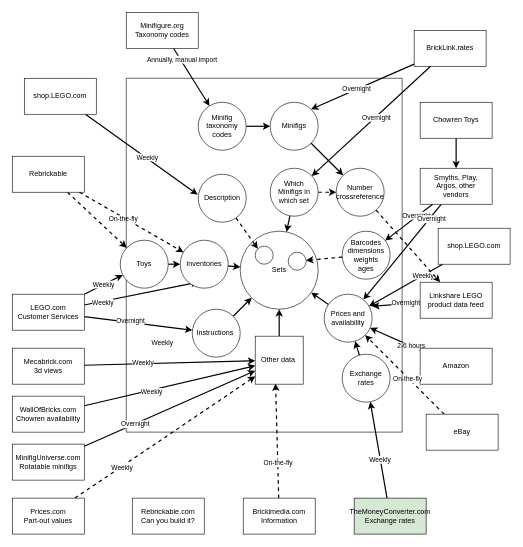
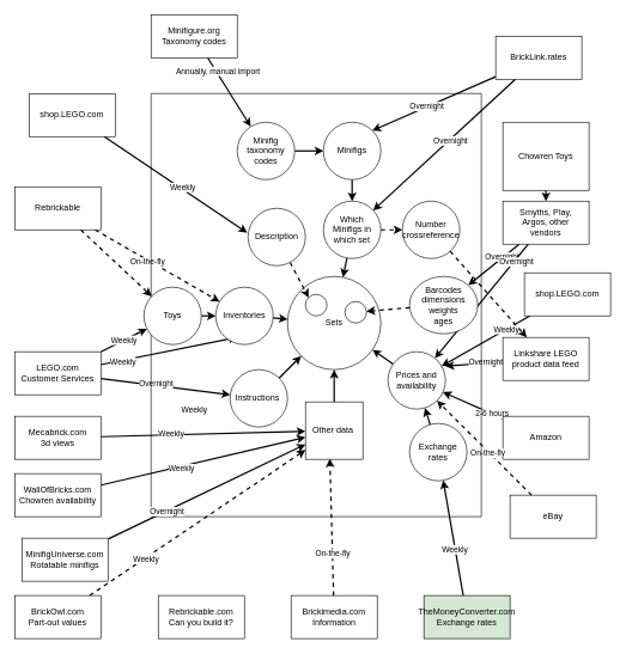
  <mxCell id="0" />
  <mxCell id="1" parent="0" />
  <mxCell id="2" style="edgeStyle=none;rounded=0;orthogonalLoop=1;jettySize=auto;html=1;strokeWidth=2;" edge="1" parent="1" source="4" target="60"><mxGeometry relative="1" as="geometry" /></mxCell>
  <mxCell id="3" value="Annually, manual import" style="edgeLabel;html=1;align=center;verticalAlign=middle;resizable=0;points=[];" vertex="1" connectable="0" parent="2"><mxGeometry x="-0.594" y="2" relative="1" as="geometry"><mxPoint as="offset" /></mxGeometry></mxCell>
  <mxCell id="4" value="Minifigure.org&lt;br&gt;Taxonomy codes" style="rounded=0;whiteSpace=wrap;html=1;" vertex="1" parent="1"><mxGeometry x="210" y="20" width="120" height="60" as="geometry" /></mxCell>
  <mxCell id="5" style="rounded=0;orthogonalLoop=1;jettySize=auto;html=1;entryX=-0.012;entryY=0.425;entryDx=0;entryDy=0;entryPerimeter=0;strokeWidth=2;" edge="1" parent="1" source="7" target="75"><mxGeometry relative="1" as="geometry" /></mxCell>
  <mxCell id="6" value="Weekly" style="edgeLabel;html=1;align=center;verticalAlign=middle;resizable=0;points=[];" vertex="1" connectable="0" parent="5"><mxGeometry x="0.085" y="2" relative="1" as="geometry"><mxPoint as="offset" /></mxGeometry></mxCell>
  <mxCell id="7" value="shop.LEGO.com" style="rounded=0;whiteSpace=wrap;html=1;" vertex="1" parent="1"><mxGeometry x="40" y="130" width="120" height="60" as="geometry" /></mxCell>
  <mxCell id="8" style="edgeStyle=none;rounded=0;orthogonalLoop=1;jettySize=auto;html=1;dashed=1;strokeWidth=2;" edge="1" parent="1" source="11" target="77"><mxGeometry relative="1" as="geometry" /></mxCell>
  <mxCell id="9" value="On-the-fly" style="edgeLabel;html=1;align=center;verticalAlign=middle;resizable=0;points=[];" vertex="1" connectable="0" parent="8"><mxGeometry x="-0.152" y="-2" relative="1" as="geometry"><mxPoint as="offset" /></mxGeometry></mxCell>
  <mxCell id="10" style="edgeStyle=none;rounded=0;orthogonalLoop=1;jettySize=auto;html=1;dashed=1;strokeWidth=2;" edge="1" parent="1" source="11" target="79"><mxGeometry relative="1" as="geometry" /></mxCell>
  <mxCell id="11" value="Rebrickable" style="rounded=0;whiteSpace=wrap;html=1;" vertex="1" parent="1"><mxGeometry y="260" width="120" height="60" as="geometry" x="20" /></mxCell>
  <mxCell id="12" style="edgeStyle=none;rounded=0;orthogonalLoop=1;jettySize=auto;html=1;entryX=1;entryY=0;entryDx=0;entryDy=0;strokeWidth=2;" edge="1" parent="1" source="16" target="62"><mxGeometry relative="1" as="geometry" /></mxCell>
  <mxCell id="13" value="Overnight" style="edgeLabel;html=1;align=center;verticalAlign=middle;resizable=0;points=[];" vertex="1" connectable="0" parent="12"><mxGeometry x="0.117" y="-1" relative="1" as="geometry"><mxPoint as="offset" /></mxGeometry></mxCell>
  <mxCell id="14" style="edgeStyle=none;rounded=0;orthogonalLoop=1;jettySize=auto;html=1;strokeWidth=2;" edge="1" parent="1" source="16" target="65"><mxGeometry relative="1" as="geometry" /></mxCell>
  <mxCell id="15" value="Overnight" style="edgeLabel;html=1;align=center;verticalAlign=middle;resizable=0;points=[];" vertex="1" connectable="0" parent="14"><mxGeometry x="-0.07" y="1" relative="1" as="geometry"><mxPoint as="offset" /></mxGeometry></mxCell>
  <mxCell id="16" value="BrickLink.rates" style="rounded=0;whiteSpace=wrap;html=1;" vertex="1" parent="1"><mxGeometry x="690" y="50" width="120" height="60" as="geometry" /></mxCell>
  <mxCell id="17" style="edgeStyle=none;rounded=0;orthogonalLoop=1;jettySize=auto;html=1;strokeWidth=2;" edge="1" parent="1" source="18" target="23"><mxGeometry relative="1" as="geometry" /></mxCell>
- <mxCell id="18" value="Chowren Toys" style="rounded=0;whiteSpace=wrap;html=1;" vertex="1" parent="1"><mxGeometry x="700" y="170" width="120" height="60" as="geometry" /></mxCell>
+ <mxCell id="18" value="Chowren Toys" style="rounded=0;whiteSpace=wrap;html=1;" vertex="1" parent="1"><mxGeometry x="700" y="170" width="120" height="95" as="geometry" /></mxCell>
  <mxCell id="19" style="edgeStyle=none;rounded=0;orthogonalLoop=1;jettySize=auto;html=1;strokeWidth=2;" edge="1" parent="1" source="23" target="68"><mxGeometry relative="1" as="geometry" /></mxCell>
  <mxCell id="20" value="Overnight" style="edgeLabel;html=1;align=center;verticalAlign=middle;resizable=0;points=[];" vertex="1" connectable="0" parent="19"><mxGeometry x="-0.343" y="-2" relative="1" as="geometry"><mxPoint as="offset" /></mxGeometry></mxCell>
  <mxCell id="21" style="edgeStyle=none;rounded=0;orthogonalLoop=1;jettySize=auto;html=1;strokeWidth=2;" edge="1" parent="1" source="23" target="70"><mxGeometry relative="1" as="geometry" /></mxCell>
  <mxCell id="22" value="Overnight" style="edgeLabel;html=1;align=center;verticalAlign=middle;resizable=0;points=[];" vertex="1" connectable="0" parent="21"><mxGeometry x="-0.706" y="2" relative="1" as="geometry"><mxPoint as="offset" /></mxGeometry></mxCell>
  <mxCell id="23" value="Smyths, Play, &lt;br/&gt;Argos, other &lt;br/&gt;vendors" style="rounded=0;whiteSpace=wrap;html=1;" vertex="1" parent="1"><mxGeometry x="700" y="280" width="120" height="60" as="geometry" /></mxCell>
  <mxCell id="24" style="edgeStyle=none;rounded=0;orthogonalLoop=1;jettySize=auto;html=1;strokeWidth=2;" edge="1" parent="1" source="26" target="70"><mxGeometry relative="1" as="geometry" /></mxCell>
  <mxCell id="25" value="Weekly" style="edgeLabel;html=1;align=center;verticalAlign=middle;resizable=0;points=[];" vertex="1" connectable="0" parent="24"><mxGeometry x="-0.464" relative="1" as="geometry"><mxPoint as="offset" /></mxGeometry></mxCell>
  <mxCell id="26" value="shop.LEGO.com" style="rounded=0;whiteSpace=wrap;html=1;" vertex="1" parent="1"><mxGeometry x="730" y="380" width="120" height="60" as="geometry" /></mxCell>
  <mxCell id="27" style="edgeStyle=none;rounded=0;orthogonalLoop=1;jettySize=auto;html=1;entryX=1;entryY=0.25;entryDx=0;entryDy=0;entryPerimeter=0;strokeWidth=2;" edge="1" parent="1" source="29" target="70"><mxGeometry relative="1" as="geometry" /></mxCell>
  <mxCell id="28" value="Overnight" style="edgeLabel;html=1;align=center;verticalAlign=middle;resizable=0;points=[];" vertex="1" connectable="0" parent="27"><mxGeometry x="-0.39" y="-3" relative="1" as="geometry"><mxPoint as="offset" /></mxGeometry></mxCell>
  <mxCell id="29" value="Linkshare LEGO &lt;br/&gt;product data feed" style="rounded=0;whiteSpace=wrap;html=1;" vertex="1" parent="1"><mxGeometry x="700" y="470" width="120" height="60" as="geometry" /></mxCell>
  <mxCell id="30" style="edgeStyle=none;rounded=0;orthogonalLoop=1;jettySize=auto;html=1;strokeWidth=2;" edge="1" parent="1" source="32" target="70"><mxGeometry relative="1" as="geometry" /></mxCell>
  <mxCell id="31" value="2-6 hours" style="edgeLabel;html=1;align=center;verticalAlign=middle;resizable=0;points=[];" vertex="1" connectable="0" parent="30"><mxGeometry x="-0.626" relative="1" as="geometry"><mxPoint as="offset" /></mxGeometry></mxCell>
  <mxCell id="32" value="Amazon" style="rounded=0;whiteSpace=wrap;html=1;" vertex="1" parent="1"><mxGeometry x="700" y="580" width="120" height="60" as="geometry" /></mxCell>
  <mxCell id="33" style="edgeStyle=none;rounded=0;orthogonalLoop=1;jettySize=auto;html=1;dashed=1;strokeWidth=2;" edge="1" parent="1" source="35" target="70"><mxGeometry relative="1" as="geometry" /></mxCell>
  <mxCell id="34" value="On-the-fly" style="edgeLabel;html=1;align=center;verticalAlign=middle;resizable=0;points=[];" vertex="1" connectable="0" parent="33"><mxGeometry x="-0.099" y="3" relative="1" as="geometry"><mxPoint y="-1" as="offset" /></mxGeometry></mxCell>
  <mxCell id="35" value="eBay" style="rounded=0;whiteSpace=wrap;html=1;" vertex="1" parent="1"><mxGeometry x="710" y="690" width="120" height="60" as="geometry" /></mxCell>
  <mxCell id="36" value="Weekly" style="edgeStyle=none;rounded=0;orthogonalLoop=1;jettySize=auto;html=1;strokeWidth=2;" edge="1" parent="1" source="41" target="79"><mxGeometry relative="1" as="geometry" /></mxCell>
  <mxCell id="37" style="edgeStyle=none;rounded=0;orthogonalLoop=1;jettySize=auto;html=1;entryX=0.375;entryY=0.875;entryDx=0;entryDy=0;entryPerimeter=0;strokeWidth=2;" edge="1" parent="1" source="41" target="77"><mxGeometry relative="1" as="geometry" /></mxCell>
  <mxCell id="38" value="Weekly" style="edgeLabel;html=1;align=center;verticalAlign=middle;resizable=0;points=[];" vertex="1" connectable="0" parent="37"><mxGeometry x="-0.683" y="-2" relative="1" as="geometry"><mxPoint as="offset" /></mxGeometry></mxCell>
  <mxCell id="39" style="edgeStyle=none;rounded=0;orthogonalLoop=1;jettySize=auto;html=1;strokeWidth=2;" edge="1" parent="1" source="41" target="81"><mxGeometry relative="1" as="geometry" /></mxCell>
  <mxCell id="40" value="Overnight" style="edgeLabel;html=1;align=center;verticalAlign=middle;resizable=0;points=[];" vertex="1" connectable="0" parent="39"><mxGeometry x="-0.152" y="2" relative="1" as="geometry"><mxPoint y="-1" as="offset" /></mxGeometry></mxCell>
  <mxCell id="41" value="LEGO.com &lt;br/&gt;Customer Services" style="rounded=0;whiteSpace=wrap;html=1;" vertex="1" parent="1"><mxGeometry y="490" width="120" height="60" as="geometry" x="20" /></mxCell>
  <mxCell id="42" style="edgeStyle=none;rounded=0;orthogonalLoop=1;jettySize=auto;html=1;strokeWidth=2;" edge="1" parent="1" source="44" target="83"><mxGeometry relative="1" as="geometry" /></mxCell>
  <mxCell id="43" value="Weekly" style="edgeLabel;html=1;align=center;verticalAlign=middle;resizable=0;points=[];" vertex="1" connectable="0" parent="42"><mxGeometry x="-0.313" y="1" relative="1" as="geometry"><mxPoint as="offset" /></mxGeometry></mxCell>
  <mxCell id="44" value="Mecabrick.com&lt;br/&gt;3d views" style="rounded=0;whiteSpace=wrap;html=1;" vertex="1" parent="1"><mxGeometry y="580" width="120" height="60" as="geometry" x="20" /></mxCell>
  <mxCell id="45" style="edgeStyle=none;rounded=0;orthogonalLoop=1;jettySize=auto;html=1;strokeWidth=2;dashed=1;" edge="1" parent="1" source="47" target="83"><mxGeometry relative="1" as="geometry" /></mxCell>
  <mxCell id="46" value="Weekly" style="edgeLabel;html=1;align=center;verticalAlign=middle;resizable=0;points=[];" vertex="1" connectable="0" parent="45"><mxGeometry x="-0.486" y="-1" relative="1" as="geometry"><mxPoint as="offset" /></mxGeometry></mxCell>
- <mxCell id="47" value="Prices.com&lt;br/&gt;Part-out values" style="rounded=0;whiteSpace=wrap;html=1;" vertex="1" parent="1"><mxGeometry y="830" width="120" height="60" as="geometry" x="20" /></mxCell>
+ <mxCell id="47" value="BrickOwl.com&lt;br/&gt;Part-out values" style="rounded=0;whiteSpace=wrap;html=1;" vertex="1" parent="1"><mxGeometry y="830" width="120" height="60" as="geometry" x="20" /></mxCell>
  <mxCell id="48" style="edgeStyle=none;rounded=0;orthogonalLoop=1;jettySize=auto;html=1;strokeWidth=2;" edge="1" parent="1" source="50" target="83"><mxGeometry relative="1" as="geometry" /></mxCell>
  <mxCell id="49" value="Weekly" style="edgeLabel;html=1;align=center;verticalAlign=middle;resizable=0;points=[];" vertex="1" connectable="0" parent="48"><mxGeometry x="-0.224" y="-3" relative="1" as="geometry"><mxPoint as="offset" /></mxGeometry></mxCell>
  <mxCell id="50" value="WallOfBricks.com&lt;br/&gt;Chowren availability" style="rounded=0;whiteSpace=wrap;html=1;" vertex="1" parent="1"><mxGeometry y="660" width="120" height="60" as="geometry" x="20" /></mxCell>
  <mxCell id="51" value="Rebrickable.com&lt;br/&gt;Can you build it?" style="rounded=0;whiteSpace=wrap;html=1;" vertex="1" parent="1"><mxGeometry x="220" y="830" width="120" height="60" as="geometry" /></mxCell>
  <mxCell id="52" style="edgeStyle=none;rounded=0;orthogonalLoop=1;jettySize=auto;html=1;entryX=0.425;entryY=0.988;entryDx=0;entryDy=0;entryPerimeter=0;dashed=1;strokeWidth=2;" edge="1" parent="1" source="54" target="83"><mxGeometry relative="1" as="geometry" /></mxCell>
  <mxCell id="53" value="On-the-fly" style="edgeLabel;html=1;align=center;verticalAlign=middle;resizable=0;points=[];" vertex="1" connectable="0" parent="52"><mxGeometry x="-0.385" relative="1" as="geometry"><mxPoint as="offset" /></mxGeometry></mxCell>
  <mxCell id="54" value="Brickimedia.com&lt;br/&gt;Information" style="rounded=0;whiteSpace=wrap;html=1;" vertex="1" parent="1"><mxGeometry x="405" y="830" width="120" height="60" as="geometry" /></mxCell>
  <mxCell id="55" style="edgeStyle=none;rounded=0;orthogonalLoop=1;jettySize=auto;html=1;strokeWidth=2;" edge="1" parent="1" source="57" target="72"><mxGeometry relative="1" as="geometry" /></mxCell>
  <mxCell id="56" value="Weekly" style="edgeLabel;html=1;align=center;verticalAlign=middle;resizable=0;points=[];" vertex="1" connectable="0" parent="55"><mxGeometry x="-0.195" y="1" relative="1" as="geometry"><mxPoint as="offset" /></mxGeometry></mxCell>
  <mxCell id="57" value="TheMoneyConverter.com&lt;br/&gt;Exchange rates" style="rounded=0;whiteSpace=wrap;html=1;fillColor=#d5e8d4;" vertex="1" parent="1"><mxGeometry x="590" y="830" width="120" height="60" as="geometry" /></mxCell>
  <mxCell id="58" value="" style="swimlane;startSize=0;rounded=0;" vertex="1" parent="1"><mxGeometry x="210" y="130" width="460" height="590" as="geometry"><mxRectangle x="190" y="130" width="50" height="40" as="alternateBounds" /></mxGeometry></mxCell>
  <mxCell id="59" value="" style="edgeStyle=none;rounded=0;orthogonalLoop=1;jettySize=auto;html=1;strokeWidth=2;" edge="1" parent="58" source="60" target="62"><mxGeometry relative="1" as="geometry" /></mxCell>
  <mxCell id="60" value="Minifig &lt;br/&gt;taxonomy &lt;br/&gt;codes" style="ellipse;whiteSpace=wrap;html=1;aspect=fixed;rounded=0;" vertex="1" parent="58"><mxGeometry x="120" y="40" width="80" height="80" as="geometry" /></mxCell>
- <mxCell id="61" value="" style="edgeStyle=none;rounded=0;orthogonalLoop=1;jettySize=auto;html=1;strokeWidth=2;" edge="1" parent="58" source="62" target="67"><mxGeometry relative="1" as="geometry" /></mxCell>
+ <mxCell id="61" value="" style="edgeStyle=none;rounded=0;orthogonalLoop=1;jettySize=auto;html=1;strokeWidth=2;" edge="1" parent="58" source="62" target="65"><mxGeometry relative="1" as="geometry" /></mxCell>
  <mxCell id="62" value="Minifigs" style="ellipse;whiteSpace=wrap;html=1;aspect=fixed;rounded=0;" vertex="1" parent="58"><mxGeometry x="240" y="40" width="80" height="80" as="geometry" /></mxCell>
  <mxCell id="63" value="" style="edgeStyle=none;rounded=0;orthogonalLoop=1;jettySize=auto;html=1;strokeWidth=2;dashed=1;" edge="1" parent="58" source="65" target="67"><mxGeometry relative="1" as="geometry" /></mxCell>
  <mxCell id="64" value="" style="edgeStyle=none;rounded=0;orthogonalLoop=1;jettySize=auto;html=1;strokeWidth=2;" edge="1" parent="58" source="65" target="73"><mxGeometry relative="1" as="geometry" /></mxCell>
  <mxCell id="65" value="Which &lt;br/&gt;Minifigs in &lt;br/&gt;which set" style="ellipse;whiteSpace=wrap;html=1;aspect=fixed;rounded=0;" vertex="1" parent="58"><mxGeometry x="240" y="150" width="80" height="80" as="geometry" /></mxCell>
  <mxCell id="66" style="edgeStyle=none;rounded=0;orthogonalLoop=1;jettySize=auto;html=1;dashed=1;strokeWidth=2;" edge="1" parent="58" source="67" target="29"><mxGeometry relative="1" as="geometry" /></mxCell>
  <mxCell id="67" value="Number &lt;br/&gt;crossreference" style="ellipse;whiteSpace=wrap;html=1;aspect=fixed;rounded=0;" vertex="1" parent="58"><mxGeometry x="350" y="150" width="80" height="80" as="geometry" /></mxCell>
- <mxCell id="68" value="Barcodes &lt;br/&gt;dimensions &lt;br/&gt;weights&lt;br/&gt;ages" style="ellipse;whiteSpace=wrap;html=1;aspect=fixed;rounded=0;" vertex="1" parent="58"><mxGeometry x="360" y="255" width="80" height="80" as="geometry" /></mxCell>
+ <mxCell id="68" value="Barcodes &lt;br/&gt;dimensions &lt;br/&gt;weights&lt;br/&gt;ages" style="ellipse;whiteSpace=wrap;html=1;aspect=fixed;rounded=0;" vertex="1" parent="58"><mxGeometry x="360" y="255" width="95" height="80" as="geometry" /></mxCell>
  <mxCell id="69" style="edgeStyle=none;rounded=0;orthogonalLoop=1;jettySize=auto;html=1;strokeWidth=2;" edge="1" parent="58" source="70" target="73"><mxGeometry relative="1" as="geometry" /></mxCell>
  <mxCell id="70" value="Prices and &lt;br/&gt;availability" style="ellipse;whiteSpace=wrap;html=1;aspect=fixed;rounded=0;" vertex="1" parent="58"><mxGeometry x="330" y="360" width="80" height="80" as="geometry" /></mxCell>
  <mxCell id="71" style="edgeStyle=none;rounded=0;orthogonalLoop=1;jettySize=auto;html=1;strokeWidth=2;" edge="1" parent="58" source="72" target="70"><mxGeometry relative="1" as="geometry" /></mxCell>
  <mxCell id="72" value="Exchange &lt;br/&gt;rates" style="ellipse;whiteSpace=wrap;html=1;aspect=fixed;rounded=0;" vertex="1" parent="58"><mxGeometry x="360" y="460" width="80" height="80" as="geometry" /></mxCell>
  <mxCell id="73" value="Sets" style="ellipse;whiteSpace=wrap;html=1;aspect=fixed;rounded=0;" vertex="1" parent="58"><mxGeometry x="190" y="255" width="130" height="130" as="geometry" /></mxCell>
  <mxCell id="74" style="edgeStyle=none;rounded=0;orthogonalLoop=1;jettySize=auto;html=1;dashed=1;strokeWidth=2;entryX=0;entryY=0;entryDx=0;entryDy=0;" edge="1" parent="58" source="75" target="84"><mxGeometry relative="1" as="geometry" /></mxCell>
- <mxCell id="75" value="Description" style="ellipse;whiteSpace=wrap;html=1;aspect=fixed;rounded=0;" vertex="1" parent="58"><mxGeometry x="120" y="160" width="80" height="80" as="geometry" /></mxCell>
+ <mxCell id="75" value="Description" style="ellipse;whiteSpace=wrap;html=1;aspect=fixed;rounded=0;" vertex="1" parent="58"><mxGeometry x="135" y="160" width="80" height="80" as="geometry" /></mxCell>
  <mxCell id="76" value="" style="edgeStyle=none;rounded=0;orthogonalLoop=1;jettySize=auto;html=1;strokeWidth=2;" edge="1" parent="58" source="77" target="73"><mxGeometry relative="1" as="geometry" /></mxCell>
  <mxCell id="77" value="Inventories" style="ellipse;whiteSpace=wrap;html=1;aspect=fixed;rounded=0;" vertex="1" parent="58"><mxGeometry x="90" y="270" width="80" height="80" as="geometry" /></mxCell>
  <mxCell id="78" value="" style="edgeStyle=none;rounded=0;orthogonalLoop=1;jettySize=auto;html=1;strokeWidth=2;" edge="1" parent="58" source="79" target="77"><mxGeometry relative="1" as="geometry" /></mxCell>
  <mxCell id="79" value="Toys" style="ellipse;whiteSpace=wrap;html=1;aspect=fixed;rounded=0;" vertex="1" parent="58"><mxGeometry x="-10" y="270" width="80" height="80" as="geometry" /></mxCell>
  <mxCell id="80" style="edgeStyle=none;rounded=0;orthogonalLoop=1;jettySize=auto;html=1;strokeWidth=2;" edge="1" parent="58" source="81" target="73"><mxGeometry relative="1" as="geometry" /></mxCell>
  <mxCell id="81" value="Instructions&amp;nbsp;" style="ellipse;whiteSpace=wrap;html=1;aspect=fixed;rounded=0;" vertex="1" parent="58"><mxGeometry x="110" y="385" width="80" height="80" as="geometry" /></mxCell>
  <mxCell id="82" style="edgeStyle=none;rounded=0;orthogonalLoop=1;jettySize=auto;html=1;entryX=0.5;entryY=1;entryDx=0;entryDy=0;strokeWidth=2;" edge="1" parent="58" source="83" target="73"><mxGeometry relative="1" as="geometry" /></mxCell>
  <mxCell id="83" value="Other data&amp;nbsp;" style="whiteSpace=wrap;html=1;aspect=fixed;rounded=0;" vertex="1" parent="58"><mxGeometry x="215" y="430" width="80" height="80" as="geometry" /></mxCell>
  <mxCell id="84" value="" style="ellipse;whiteSpace=wrap;html=1;aspect=fixed;" vertex="1" parent="58"><mxGeometry x="215" y="280" width="30" height="30" as="geometry" /></mxCell>
  <mxCell id="85" value="" style="ellipse;whiteSpace=wrap;html=1;aspect=fixed;" vertex="1" parent="58"><mxGeometry x="270" y="290" width="30" height="30" as="geometry" /></mxCell>
  <mxCell id="86" value="" style="edgeStyle=none;rounded=0;orthogonalLoop=1;jettySize=auto;html=1;dashed=1;strokeWidth=2;" edge="1" parent="58" source="68" target="85"><mxGeometry relative="1" as="geometry" /></mxCell>
  <mxCell id="87" style="edgeStyle=none;rounded=0;orthogonalLoop=1;jettySize=auto;html=1;strokeWidth=2;" edge="1" parent="1" source="89" target="83"><mxGeometry relative="1" as="geometry" /></mxCell>
  <mxCell id="88" value="Overnight" style="edgeLabel;html=1;align=center;verticalAlign=middle;resizable=0;points=[];" vertex="1" connectable="0" parent="87"><mxGeometry x="-0.407" relative="1" as="geometry"><mxPoint as="offset" /></mxGeometry></mxCell>
- <mxCell id="89" value="MinifigUniverse.com&lt;br/&gt;Rotatable minifigs" style="rounded=0;whiteSpace=wrap;html=1;" vertex="1" parent="1"><mxGeometry y="740" width="120" height="60" as="geometry" x="20" /></mxCell>
+ <mxCell id="89" value="MinifigUniverse.com&lt;br/&gt;Rotatable minifigs" style="rounded=0;whiteSpace=wrap;html=1;" vertex="1" parent="1"><mxGeometry x="30" y="750" width="120" height="60" as="geometry" /></mxCell>
  <mxCell id="90" value="Weekly" style="edgeLabel;html=1;align=center;verticalAlign=middle;resizable=0;points=[];" vertex="1" connectable="0" parent="1"><mxGeometry x="269.946" y="570.393" as="geometry" /></mxCell>
